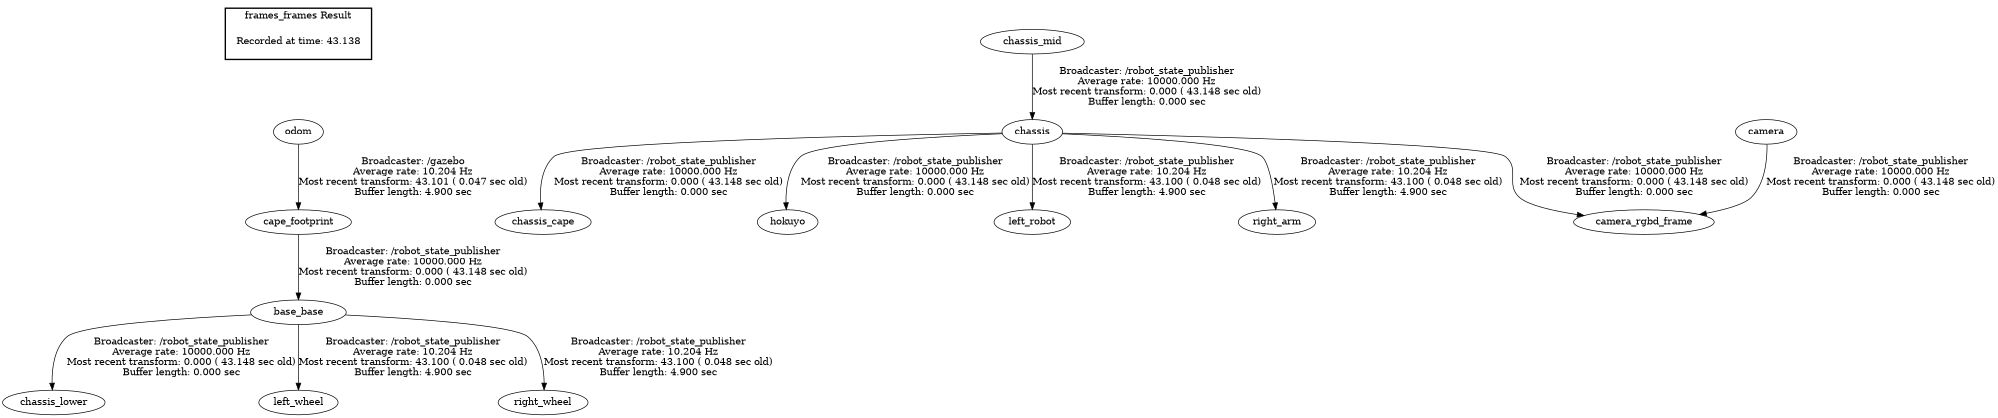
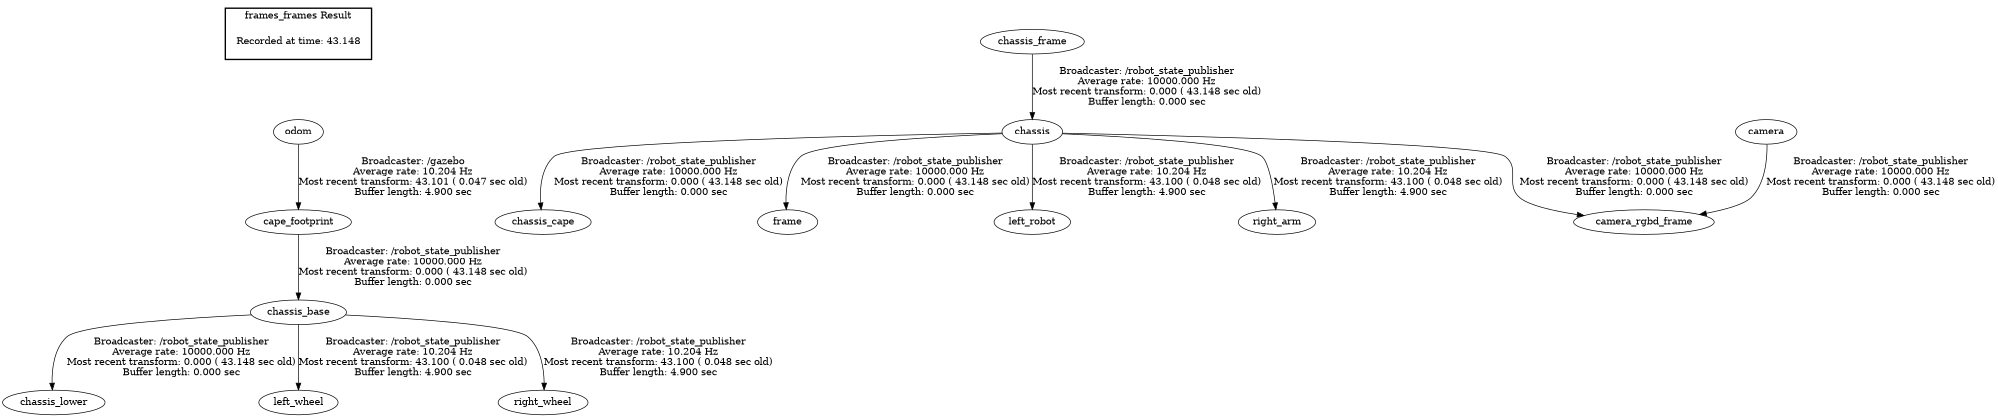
  digraph {
-   "Recorded at time: 43.148" [shape=plaintext label="Recorded at time: 43.138"]
+   "Recorded at time: 43.148" [shape=plaintext]
    odom
-   chassis_base [label=base_base]
+   chassis_base
    chassis_lower
    left_wheel
    right_wheel
-   chassis_mid
+   chassis_mid [label=chassis_frame]
    chassis
    n9 [label=cape_footprint]
    chassis_cape
-   hokuyo
+   hokuyo [label=frame]
    n12 [label=left_robot]
    right_arm
    camera_rgbd_frame
    camera
    subgraph cluster_1 {
      color=black
      label="frames_frames Result"
      style=bold
      "Recorded at time: 43.148"
    }
    "Recorded at time: 43.148" -> odom [style=invis]
    odom -> n9 [label="Broadcaster: /gazebo\nAverage rate: 10.204 Hz\nMost recent transform: 43.101 ( 0.047 sec old)\nBuffer length: 4.900 sec\n"]
    chassis_base -> chassis_lower [label="Broadcaster: /robot_state_publisher\nAverage rate: 10000.000 Hz\nMost recent transform: 0.000 ( 43.148 sec old)\nBuffer length: 0.000 sec\n"]
    chassis_base -> left_wheel [label="Broadcaster: /robot_state_publisher\nAverage rate: 10.204 Hz\nMost recent transform: 43.100 ( 0.048 sec old)\nBuffer length: 4.900 sec\n"]
    chassis_base -> right_wheel [label="Broadcaster: /robot_state_publisher\nAverage rate: 10.204 Hz\nMost recent transform: 43.100 ( 0.048 sec old)\nBuffer length: 4.900 sec\n"]
    chassis_mid -> chassis [label="Broadcaster: /robot_state_publisher\nAverage rate: 10000.000 Hz\nMost recent transform: 0.000 ( 43.148 sec old)\nBuffer length: 0.000 sec\n"]
    chassis -> chassis_cape [label="Broadcaster: /robot_state_publisher\nAverage rate: 10000.000 Hz\nMost recent transform: 0.000 ( 43.148 sec old)\nBuffer length: 0.000 sec\n"]
    chassis -> hokuyo [label="Broadcaster: /robot_state_publisher\nAverage rate: 10000.000 Hz\nMost recent transform: 0.000 ( 43.148 sec old)\nBuffer length: 0.000 sec\n"]
    chassis -> n12 [label="Broadcaster: /robot_state_publisher\nAverage rate: 10.204 Hz\nMost recent transform: 43.100 ( 0.048 sec old)\nBuffer length: 4.900 sec\n"]
    chassis -> right_arm [label="Broadcaster: /robot_state_publisher\nAverage rate: 10.204 Hz\nMost recent transform: 43.100 ( 0.048 sec old)\nBuffer length: 4.900 sec\n"]
    chassis -> camera_rgbd_frame [label="Broadcaster: /robot_state_publisher\nAverage rate: 10000.000 Hz\nMost recent transform: 0.000 ( 43.148 sec old)\nBuffer length: 0.000 sec\n"]
    n9 -> chassis_base [label="Broadcaster: /robot_state_publisher\nAverage rate: 10000.000 Hz\nMost recent transform: 0.000 ( 43.148 sec old)\nBuffer length: 0.000 sec\n"]
    camera -> camera_rgbd_frame [label="Broadcaster: /robot_state_publisher\nAverage rate: 10000.000 Hz\nMost recent transform: 0.000 ( 43.148 sec old)\nBuffer length: 0.000 sec\n"]
  }
